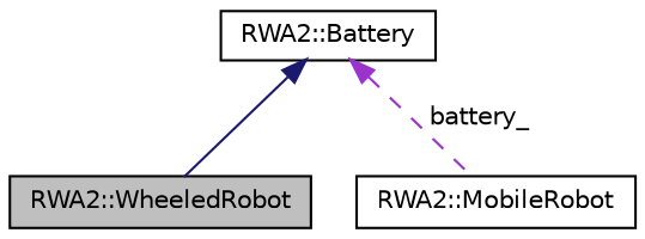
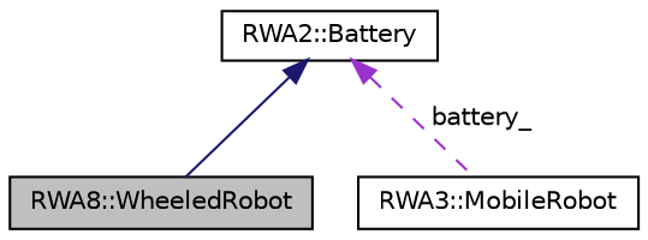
  digraph {
    node [color=black fillcolor=white fontname=Helvetica fontsize=10 shape=record style=filled]
    edge [dir=back fontname=Helvetica fontsize=10 labelfontname=Helvetica labelfontsize=10]
-   n1 [fillcolor=grey75 fontcolor=black height=0.2 label="RWA2::WheeledRobot" width=0.4]
-   n2 [height=0.2 label="RWA2::MobileRobot" width=0.4]
+   n1 [fillcolor=grey75 fontcolor=black height=0.2 label="RWA8::WheeledRobot" width=0.4]
+   n2 [height=0.2 label="RWA3::MobileRobot" width=0.4]
    n3 [height=0.2 label="RWA2::Battery" width=0.4]
    n3 -> n1 [color=midnightblue style=solid]
    n3 -> n2 [color=darkorchid3 label=" battery_" style=dashed]
  }
